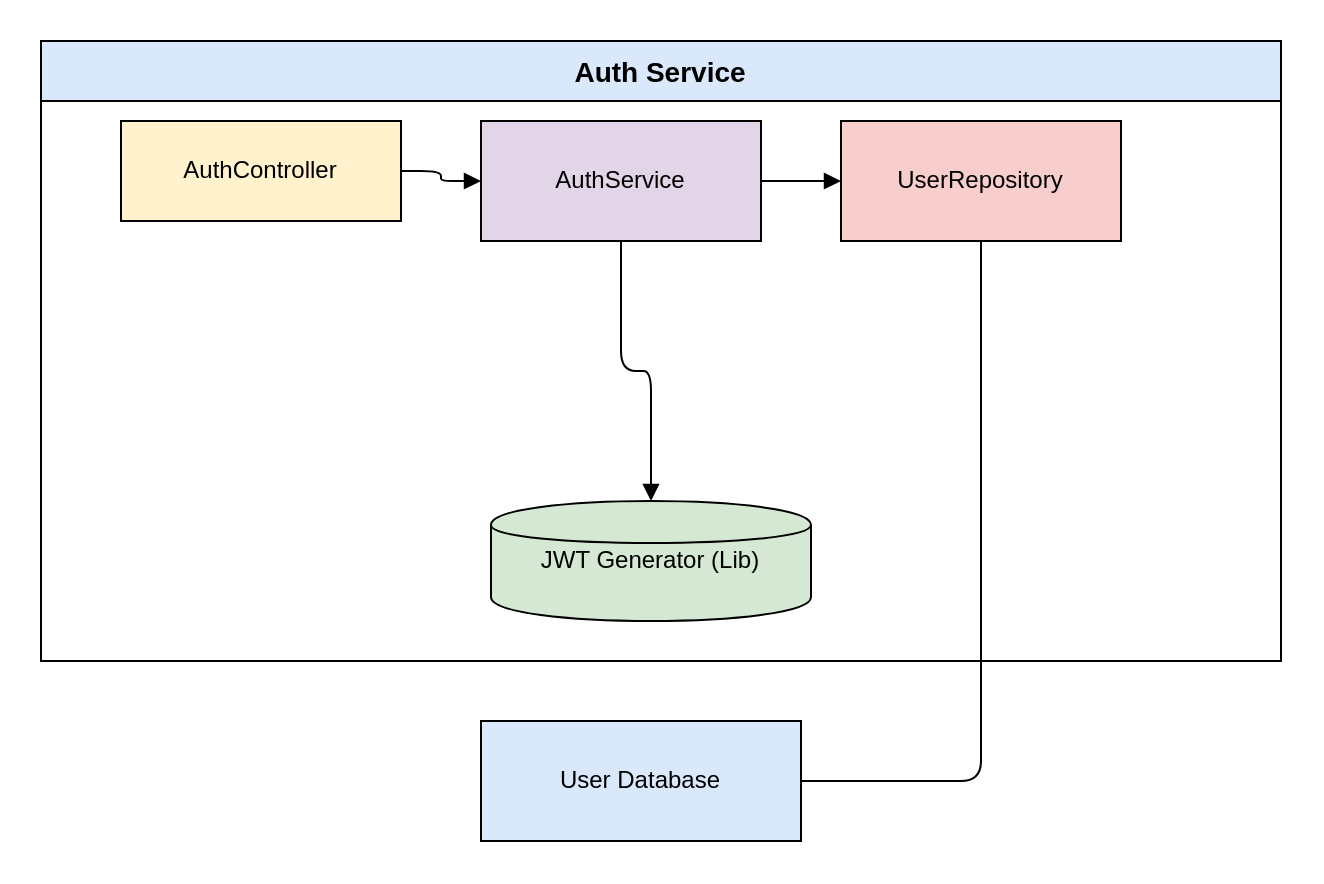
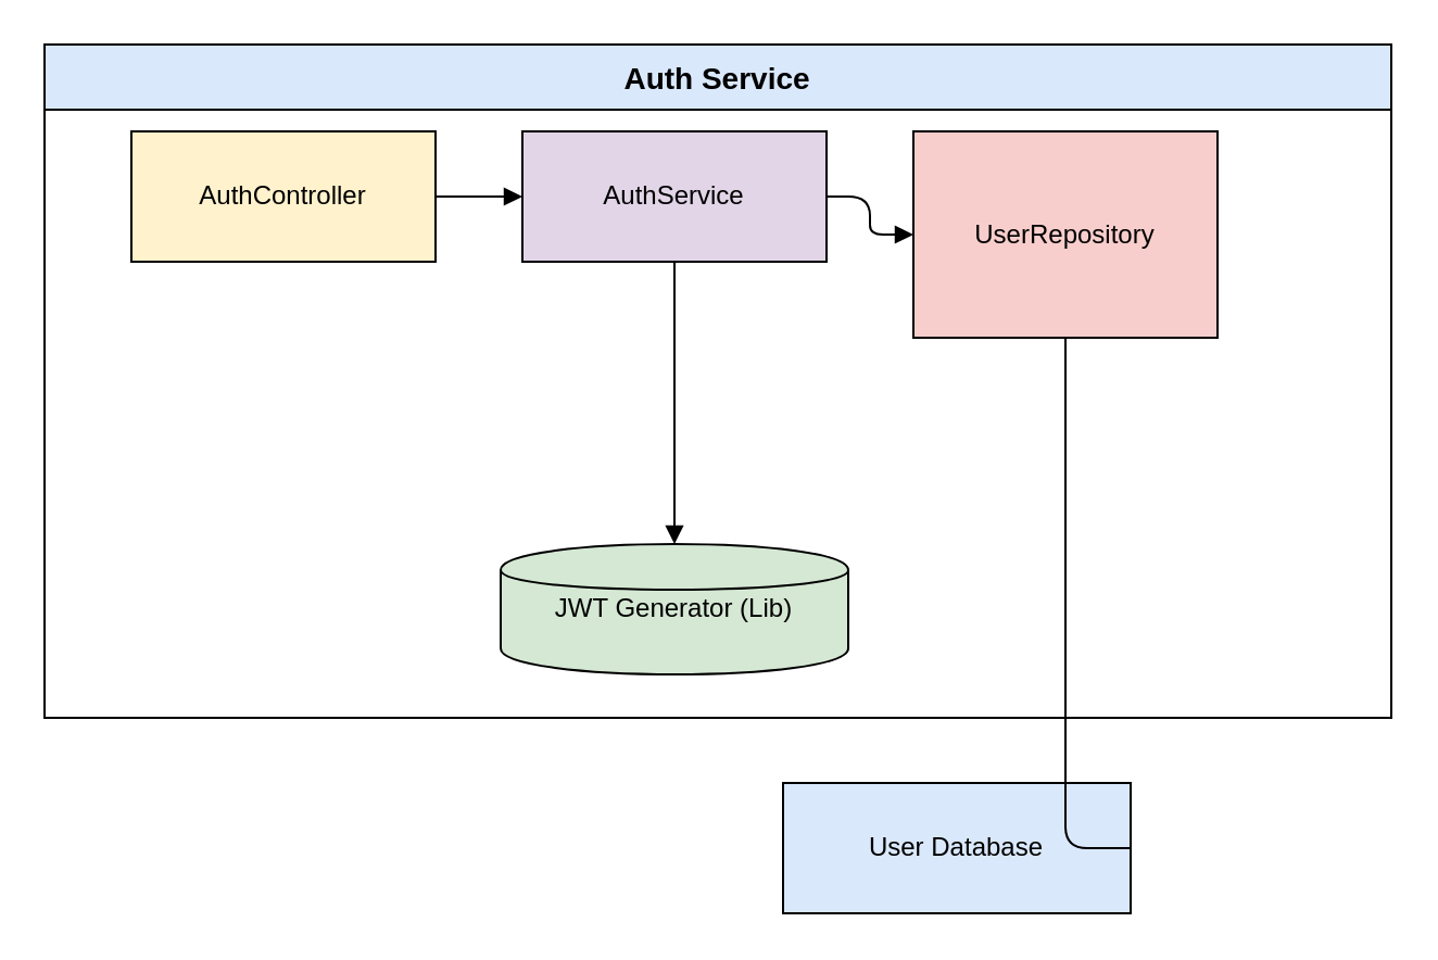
  <mxCell id="0" />
  <mxCell id="1" parent="0" />
  <mxCell id="2" value="Auth Service" style="swimlane;startSize=30;fillColor=#DAE8FC;fontSize=14;fontStyle=1;" parent="1" vertex="1"><mxGeometry x="20" y="20" width="620" height="310" as="geometry"><mxRectangle x="100" y="80" width="120" height="30" as="alternateBounds" /></mxGeometry></mxCell>
- <mxCell id="3" value="AuthController" style="shape=rectangle;whiteSpace=wrap;html=1;fillColor=#FFF2CC;" parent="2" vertex="1"><mxGeometry x="40" y="40" width="140" height="50" as="geometry" /></mxCell>
+ <mxCell id="3" value="AuthController" style="shape=rectangle;whiteSpace=wrap;html=1;fillColor=#FFF2CC;" parent="2" vertex="1"><mxGeometry x="40" y="40" width="140" height="60" as="geometry" /></mxCell>
  <mxCell id="4" value="AuthService" style="shape=rectangle;whiteSpace=wrap;html=1;fillColor=#E1D5E7;" parent="2" vertex="1"><mxGeometry x="220" y="40" width="140" height="60" as="geometry" /></mxCell>
- <mxCell id="5" value="UserRepository" style="shape=rectangle;whiteSpace=wrap;html=1;fillColor=#F8CECC;" parent="2" vertex="1"><mxGeometry x="400" y="40" width="140" height="60" as="geometry" /></mxCell>
- <mxCell id="6" value="JWT Generator (Lib)" style="shape=cylinder;whiteSpace=wrap;html=1;fillColor=#D5E8D4;" parent="2" vertex="1"><mxGeometry x="225" y="230" width="160" height="60" as="geometry" /></mxCell>
- <mxCell id="7" value="User Database" style="shape=database;whiteSpace=wrap;html=1;fillColor=#DAE8FC;" parent="1" vertex="1"><mxGeometry x="240" y="360" width="160" height="60" as="geometry" /></mxCell>
+ <mxCell id="5" value="UserRepository" style="shape=rectangle;whiteSpace=wrap;html=1;fillColor=#F8CECC;" parent="2" vertex="1"><mxGeometry x="400" y="40" width="140" height="95" as="geometry" /></mxCell>
+ <mxCell id="6" value="JWT Generator (Lib)" style="shape=cylinder;whiteSpace=wrap;html=1;fillColor=#D5E8D4;" parent="2" vertex="1"><mxGeometry x="210" y="230" width="160" height="60" as="geometry" /></mxCell>
+ <mxCell id="7" value="User Database" style="shape=database;whiteSpace=wrap;html=1;fillColor=#DAE8FC;" parent="1" vertex="1"><mxGeometry x="360" y="360" width="160" height="60" as="geometry" /></mxCell>
  <mxCell id="8" style="edgeStyle=orthogonalEdgeStyle;endArrow=block;" parent="1" source="3" target="4" edge="1"><mxGeometry relative="1" as="geometry" /></mxCell>
  <mxCell id="9" style="edgeStyle=orthogonalEdgeStyle;endArrow=block;" parent="1" source="4" target="5" edge="1"><mxGeometry relative="1" as="geometry" /></mxCell>
  <mxCell id="10" style="edgeStyle=orthogonalEdgeStyle;endArrow=block;" parent="1" source="4" target="6" edge="1"><mxGeometry relative="1" as="geometry" /></mxCell>
  <mxCell id="11" style="edgeStyle=orthogonalEdgeStyle;endArrow=none;entryX=1;entryY=0.5;entryDx=0;entryDy=0;" parent="1" source="5" target="7" edge="1"><mxGeometry relative="1" as="geometry"><Array as="points"><mxPoint x="490" y="390" /></Array></mxGeometry></mxCell>
